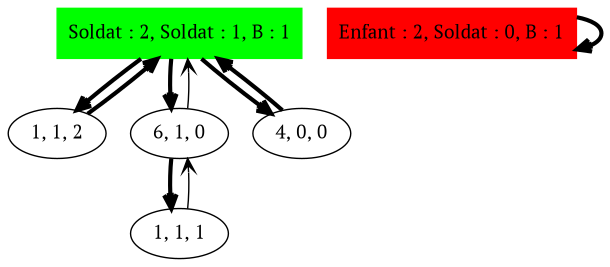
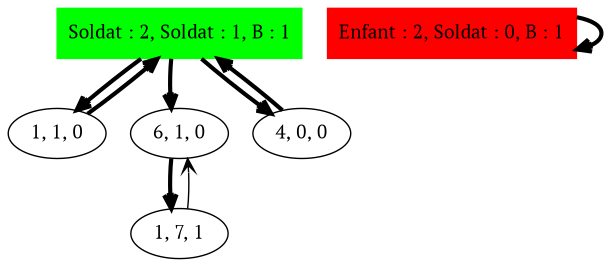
  digraph {
    fontname="PT Serif"
    node [fontname="PT Serif"]
    edge [arrowhead=open fontname="PT Serif" penwidth=3]
    n1 [color=green label="Soldat : 2, Soldat : 1, B : 1" shape=box style=filled]
-   "1, 1, 0" [label="1, 1, 2"]
+   "1, 1, 0"
    n3 [label="6, 1, 0"]
    n4 [label="4, 0, 0"]
-   "1, 1, 1"
+   "1, 1, 1" [label="1, 7, 1"]
    n6 [color=red label="Enfant : 2, Soldat : 0, B : 1" shape=box style=filled]
    n1 -> "1, 1, 0"
    n1 -> n3
    n1 -> n4
    "1, 1, 0" -> n1
-   n3 -> n1 [penwidth=""]
    n3 -> "1, 1, 1"
    n4 -> n1
    "1, 1, 1" -> n3 [penwidth=""]
    n6 -> n6
  }
